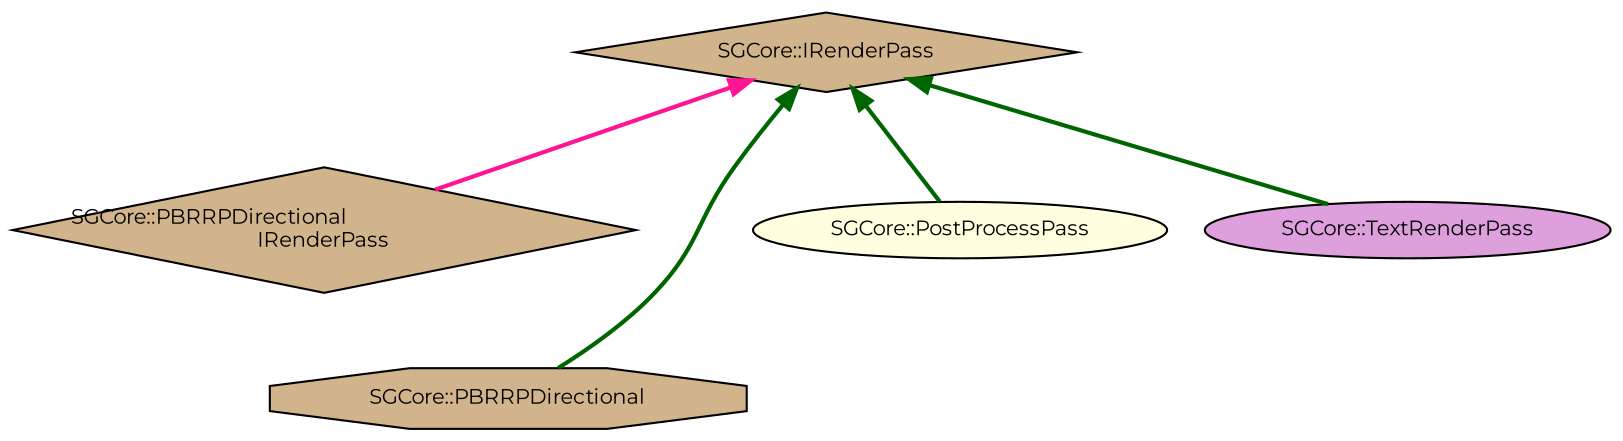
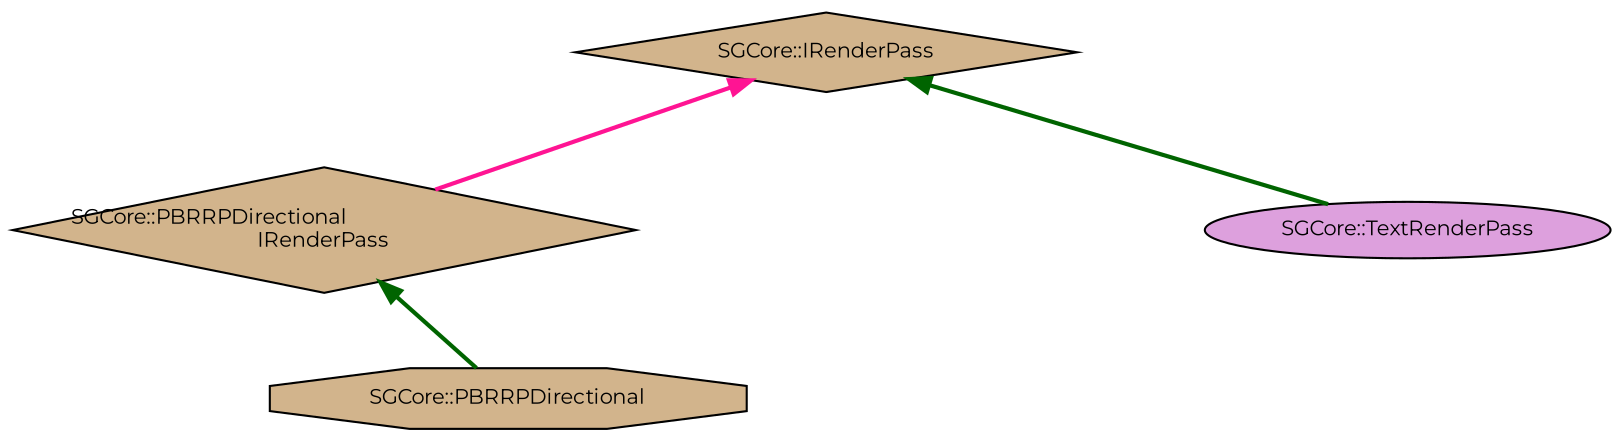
  digraph {
    fontname=Montserrat
    rankdir=TB
    node [color=black fillcolor=tan fontname=Montserrat fontsize=10 shape=diamond style=filled]
    edge [color=darkgreen dir=back fontname=Montserrat fontsize=10 labelfontname=Helvetica labelfontsize=10 style=bold]
    n1 [fontcolor=black height=0.2 label="SGCore::IRenderPass" width=0.4]
    n2 [height=0.2 label="SGCore::PBRRPDirectional\lIRenderPass" width=0.4]
    n3 [height=0.2 label="SGCore::PBRRPDirectional" shape=octagon width=0.4]
-   n4 [fillcolor=lightyellow height=0.2 label="SGCore::PostProcessPass" shape=ellipse width=0.4]
    n5 [fillcolor=plum height=0.2 label="SGCore::TextRenderPass" shape=ellipse width=0.4]
    n1 -> n2 [color=deeppink]
-   n1 -> n3
-   n1 -> n4
+   n2 -> n3
    n1 -> n5
  }
